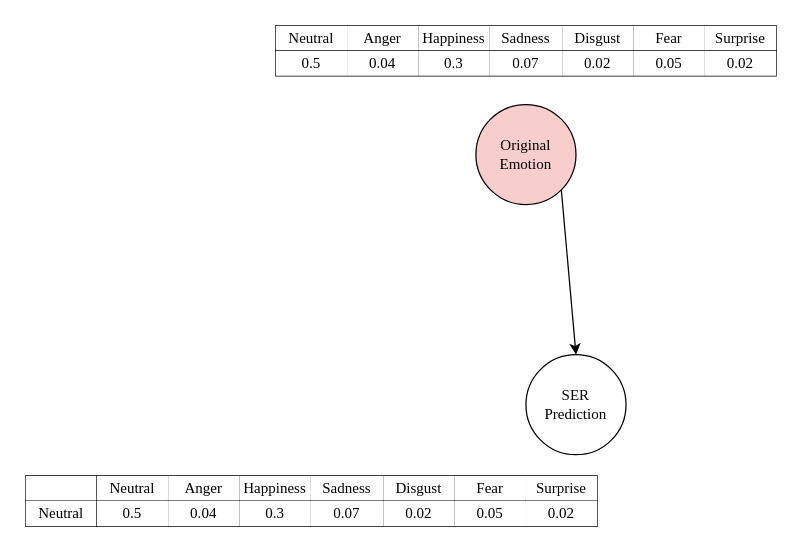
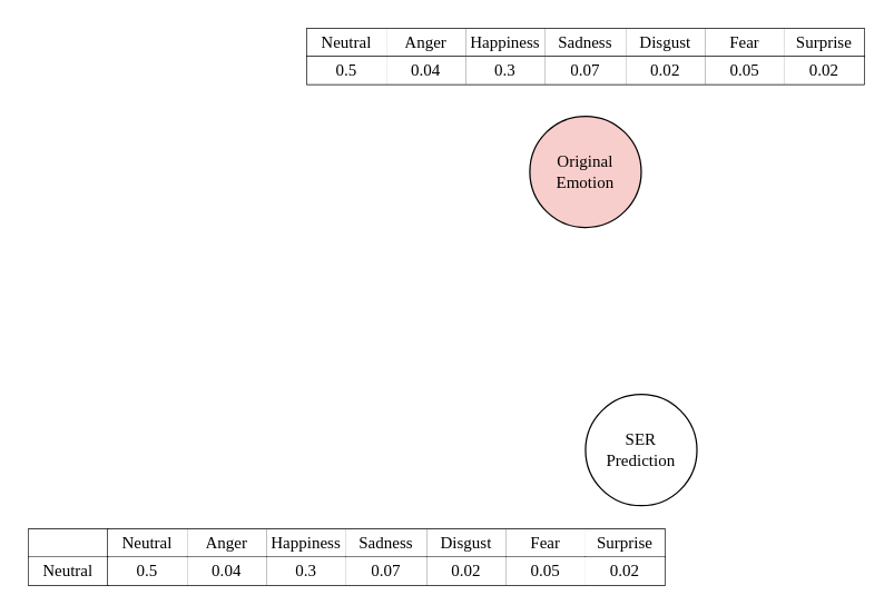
  <mxCell id="0" />
  <mxCell id="1" parent="0" />
  <mxCell id="2" value="&lt;font face=&quot;Times New Roman&quot;&gt;Original&lt;br&gt;Emotion&lt;/font&gt;" style="ellipse;whiteSpace=wrap;html=1;aspect=fixed;fillColor=#f8cecc;" vertex="1" parent="1"><mxGeometry x="380" y="83" width="80" height="80" as="geometry" /></mxCell>
  <mxCell id="3" value="&lt;font face=&quot;Times New Roman&quot;&gt;SER&lt;/font&gt;&lt;div&gt;&lt;font face=&quot;Times New Roman&quot;&gt;Prediction&lt;/font&gt;&lt;/div&gt;" style="ellipse;whiteSpace=wrap;html=1;aspect=fixed;" vertex="1" parent="1"><mxGeometry x="420" y="283" width="80" height="80" as="geometry" /></mxCell>
- <mxCell id="4" value="" style="endArrow=classic;html=1;rounded=0;exitX=1;exitY=1;exitDx=0;exitDy=0;entryX=0.5;entryY=0;entryDx=0;entryDy=0;" edge="1" parent="1" source="2" target="3"><mxGeometry width="50" height="50" relative="1" as="geometry"><mxPoint x="530" y="163" as="sourcePoint" /><mxPoint x="580" y="113" as="targetPoint" /></mxGeometry></mxCell>
  <mxCell id="5" value="" style="shape=table;startSize=0;container=1;collapsible=0;childLayout=tableLayout;fontSize=16;" vertex="1" parent="1"><mxGeometry x="220" y="20" width="400" height="40" as="geometry" /></mxCell>
  <mxCell id="6" value="" style="shape=tableRow;horizontal=0;startSize=0;swimlaneHead=0;swimlaneBody=0;strokeColor=inherit;top=0;left=0;bottom=0;right=0;collapsible=0;dropTarget=0;fillColor=none;points=[[0,0.5],[1,0.5]];portConstraint=eastwest;fontSize=16;" vertex="1" parent="5"><mxGeometry width="400" height="20" as="geometry" /></mxCell>
  <mxCell id="7" value="Neutral" style="shape=partialRectangle;html=1;whiteSpace=wrap;connectable=0;strokeColor=inherit;overflow=hidden;fillColor=default;top=0;left=0;bottom=1;right=0;pointerEvents=1;fontSize=12;fontFamily=Times New Roman;" vertex="1" parent="6"><mxGeometry width="57" height="20" as="geometry"><mxRectangle width="57" height="20" as="alternateBounds" /></mxGeometry></mxCell>
  <mxCell id="8" value="Anger" style="shape=partialRectangle;html=1;whiteSpace=wrap;connectable=0;strokeColor=inherit;overflow=hidden;fillColor=default;top=0;left=0;bottom=1;right=0;pointerEvents=1;fontSize=12;fontFamily=Times New Roman;" vertex="1" parent="6"><mxGeometry x="57" width="57" height="20" as="geometry"><mxRectangle width="57" height="20" as="alternateBounds" /></mxGeometry></mxCell>
  <mxCell id="9" value="Happiness" style="shape=partialRectangle;html=1;whiteSpace=wrap;connectable=0;strokeColor=inherit;overflow=hidden;fillColor=default;top=0;left=0;bottom=1;right=0;pointerEvents=1;fontSize=12;fontFamily=Times New Roman;" vertex="1" parent="6"><mxGeometry x="114" width="57" height="20" as="geometry"><mxRectangle width="57" height="20" as="alternateBounds" /></mxGeometry></mxCell>
  <mxCell id="10" value="Sadness" style="shape=partialRectangle;html=1;whiteSpace=wrap;connectable=0;strokeColor=inherit;overflow=hidden;fillColor=default;top=0;left=0;bottom=1;right=0;pointerEvents=1;fontSize=12;fontFamily=Times New Roman;" vertex="1" parent="6"><mxGeometry x="171" width="58" height="20" as="geometry"><mxRectangle width="58" height="20" as="alternateBounds" /></mxGeometry></mxCell>
  <mxCell id="11" value="Disgust" style="shape=partialRectangle;html=1;whiteSpace=wrap;connectable=0;strokeColor=inherit;overflow=hidden;fillColor=default;top=0;left=0;bottom=1;right=0;pointerEvents=1;fontSize=12;fontFamily=Times New Roman;" vertex="1" parent="6"><mxGeometry x="229" width="57" height="20" as="geometry"><mxRectangle width="57" height="20" as="alternateBounds" /></mxGeometry></mxCell>
  <mxCell id="12" value="Fear" style="shape=partialRectangle;html=1;whiteSpace=wrap;connectable=0;strokeColor=inherit;overflow=hidden;fillColor=default;top=0;left=0;bottom=1;right=0;pointerEvents=1;fontSize=12;fontFamily=Times New Roman;" vertex="1" parent="6"><mxGeometry x="286" width="57" height="20" as="geometry"><mxRectangle width="57" height="20" as="alternateBounds" /></mxGeometry></mxCell>
  <mxCell id="13" value="Surprise" style="shape=partialRectangle;html=1;whiteSpace=wrap;connectable=0;strokeColor=inherit;overflow=hidden;fillColor=default;top=0;left=0;bottom=1;right=0;pointerEvents=1;fontSize=12;fontFamily=Times New Roman;" vertex="1" parent="6"><mxGeometry x="343" width="57" height="20" as="geometry"><mxRectangle width="57" height="20" as="alternateBounds" /></mxGeometry></mxCell>
  <mxCell id="14" value="" style="shape=tableRow;horizontal=0;startSize=0;swimlaneHead=0;swimlaneBody=0;strokeColor=inherit;top=0;left=0;bottom=0;right=0;collapsible=0;dropTarget=0;fillColor=none;points=[[0,0.5],[1,0.5]];portConstraint=eastwest;fontSize=16;" vertex="1" parent="5"><mxGeometry y="20" width="400" height="20" as="geometry" /></mxCell>
  <mxCell id="15" value="0.5" style="shape=partialRectangle;html=1;whiteSpace=wrap;connectable=0;strokeColor=inherit;overflow=hidden;fillColor=default;top=0;left=0;bottom=0;right=0;pointerEvents=1;fontSize=12;fontFamily=Times New Roman;" vertex="1" parent="14"><mxGeometry width="57" height="20" as="geometry"><mxRectangle width="57" height="20" as="alternateBounds" /></mxGeometry></mxCell>
  <mxCell id="16" value="0.04" style="shape=partialRectangle;html=1;whiteSpace=wrap;connectable=0;strokeColor=inherit;overflow=hidden;fillColor=default;top=0;left=0;bottom=0;right=0;pointerEvents=1;fontSize=12;fontFamily=Times New Roman;" vertex="1" parent="14"><mxGeometry x="57" width="57" height="20" as="geometry"><mxRectangle width="57" height="20" as="alternateBounds" /></mxGeometry></mxCell>
  <mxCell id="17" value="0.3" style="shape=partialRectangle;html=1;whiteSpace=wrap;connectable=0;strokeColor=inherit;overflow=hidden;fillColor=default;top=0;left=0;bottom=0;right=0;pointerEvents=1;fontSize=12;fontFamily=Times New Roman;" vertex="1" parent="14"><mxGeometry x="114" width="57" height="20" as="geometry"><mxRectangle width="57" height="20" as="alternateBounds" /></mxGeometry></mxCell>
  <mxCell id="18" value="0.07" style="shape=partialRectangle;html=1;whiteSpace=wrap;connectable=0;strokeColor=inherit;overflow=hidden;fillColor=default;top=0;left=0;bottom=0;right=0;pointerEvents=1;fontSize=12;fontFamily=Times New Roman;" vertex="1" parent="14"><mxGeometry x="171" width="58" height="20" as="geometry"><mxRectangle width="58" height="20" as="alternateBounds" /></mxGeometry></mxCell>
  <mxCell id="19" value="0.02" style="shape=partialRectangle;html=1;whiteSpace=wrap;connectable=0;strokeColor=inherit;overflow=hidden;fillColor=default;top=0;left=0;bottom=0;right=0;pointerEvents=1;fontSize=12;fontFamily=Times New Roman;" vertex="1" parent="14"><mxGeometry x="229" width="57" height="20" as="geometry"><mxRectangle width="57" height="20" as="alternateBounds" /></mxGeometry></mxCell>
  <mxCell id="20" value="0.05" style="shape=partialRectangle;html=1;whiteSpace=wrap;connectable=0;strokeColor=inherit;overflow=hidden;fillColor=default;top=0;left=0;bottom=0;right=0;pointerEvents=1;fontSize=12;fontFamily=Times New Roman;" vertex="1" parent="14"><mxGeometry x="286" width="57" height="20" as="geometry"><mxRectangle width="57" height="20" as="alternateBounds" /></mxGeometry></mxCell>
  <mxCell id="21" value="0.02" style="shape=partialRectangle;html=1;whiteSpace=wrap;connectable=0;strokeColor=inherit;overflow=hidden;fillColor=default;top=0;left=0;bottom=0;right=0;pointerEvents=1;fontSize=12;fontFamily=Times New Roman;" vertex="1" parent="14"><mxGeometry x="343" width="57" height="20" as="geometry"><mxRectangle width="57" height="20" as="alternateBounds" /></mxGeometry></mxCell>
  <mxCell id="22" value="" style="shape=table;startSize=0;container=1;collapsible=0;childLayout=tableLayout;fontSize=16;" vertex="1" parent="1"><mxGeometry x="20" y="380" width="457" height="40" as="geometry" /></mxCell>
  <mxCell id="23" value="" style="shape=tableRow;horizontal=0;startSize=0;swimlaneHead=0;swimlaneBody=0;strokeColor=inherit;top=0;left=0;bottom=0;right=0;collapsible=0;dropTarget=0;fillColor=none;points=[[0,0.5],[1,0.5]];portConstraint=eastwest;fontSize=16;" vertex="1" parent="22"><mxGeometry width="457" height="20" as="geometry" /></mxCell>
  <mxCell id="24" style="shape=partialRectangle;html=1;whiteSpace=wrap;connectable=0;strokeColor=inherit;overflow=hidden;fillColor=default;top=0;left=0;bottom=1;right=1;pointerEvents=1;fontSize=12;fontFamily=Times New Roman;" vertex="1" parent="23"><mxGeometry width="57" height="20" as="geometry"><mxRectangle width="57" height="20" as="alternateBounds" /></mxGeometry></mxCell>
  <mxCell id="25" value="Neutral" style="shape=partialRectangle;html=1;whiteSpace=wrap;connectable=0;strokeColor=inherit;overflow=hidden;fillColor=default;top=0;left=0;bottom=1;right=0;pointerEvents=1;fontSize=12;fontFamily=Times New Roman;" vertex="1" parent="23"><mxGeometry x="57" width="57" height="20" as="geometry"><mxRectangle width="57" height="20" as="alternateBounds" /></mxGeometry></mxCell>
  <mxCell id="26" value="Anger" style="shape=partialRectangle;html=1;whiteSpace=wrap;connectable=0;strokeColor=inherit;overflow=hidden;fillColor=default;top=0;left=0;bottom=1;right=0;pointerEvents=1;fontSize=12;fontFamily=Times New Roman;" vertex="1" parent="23"><mxGeometry x="114" width="57" height="20" as="geometry"><mxRectangle width="57" height="20" as="alternateBounds" /></mxGeometry></mxCell>
  <mxCell id="27" value="Happiness" style="shape=partialRectangle;html=1;whiteSpace=wrap;connectable=0;strokeColor=inherit;overflow=hidden;fillColor=default;top=0;left=0;bottom=1;right=0;pointerEvents=1;fontSize=12;fontFamily=Times New Roman;" vertex="1" parent="23"><mxGeometry x="171" width="57" height="20" as="geometry"><mxRectangle width="57" height="20" as="alternateBounds" /></mxGeometry></mxCell>
  <mxCell id="28" value="Sadness" style="shape=partialRectangle;html=1;whiteSpace=wrap;connectable=0;strokeColor=inherit;overflow=hidden;fillColor=default;top=0;left=0;bottom=1;right=0;pointerEvents=1;fontSize=12;fontFamily=Times New Roman;" vertex="1" parent="23"><mxGeometry x="228" width="58" height="20" as="geometry"><mxRectangle width="58" height="20" as="alternateBounds" /></mxGeometry></mxCell>
  <mxCell id="29" value="Disgust" style="shape=partialRectangle;html=1;whiteSpace=wrap;connectable=0;strokeColor=inherit;overflow=hidden;fillColor=default;top=0;left=0;bottom=1;right=0;pointerEvents=1;fontSize=12;fontFamily=Times New Roman;" vertex="1" parent="23"><mxGeometry x="286" width="57" height="20" as="geometry"><mxRectangle width="57" height="20" as="alternateBounds" /></mxGeometry></mxCell>
  <mxCell id="30" value="Fear" style="shape=partialRectangle;html=1;whiteSpace=wrap;connectable=0;strokeColor=inherit;overflow=hidden;fillColor=default;top=0;left=0;bottom=1;right=0;pointerEvents=1;fontSize=12;fontFamily=Times New Roman;" vertex="1" parent="23"><mxGeometry x="343" width="57" height="20" as="geometry"><mxRectangle width="57" height="20" as="alternateBounds" /></mxGeometry></mxCell>
  <mxCell id="31" value="Surprise" style="shape=partialRectangle;html=1;whiteSpace=wrap;connectable=0;strokeColor=inherit;overflow=hidden;fillColor=default;top=0;left=0;bottom=1;right=0;pointerEvents=1;fontSize=12;fontFamily=Times New Roman;" vertex="1" parent="23"><mxGeometry x="400" width="57" height="20" as="geometry"><mxRectangle width="57" height="20" as="alternateBounds" /></mxGeometry></mxCell>
  <mxCell id="32" value="" style="shape=tableRow;horizontal=0;startSize=0;swimlaneHead=0;swimlaneBody=0;strokeColor=inherit;top=0;left=0;bottom=0;right=0;collapsible=0;dropTarget=0;fillColor=none;points=[[0,0.5],[1,0.5]];portConstraint=eastwest;fontSize=16;" vertex="1" parent="22"><mxGeometry y="20" width="457" height="20" as="geometry" /></mxCell>
  <mxCell id="33" value="Neutral" style="shape=partialRectangle;html=1;whiteSpace=wrap;connectable=0;strokeColor=inherit;overflow=hidden;fillColor=default;top=0;left=0;bottom=0;right=1;pointerEvents=1;fontSize=12;fontFamily=Times New Roman;" vertex="1" parent="32"><mxGeometry width="57" height="20" as="geometry"><mxRectangle width="57" height="20" as="alternateBounds" /></mxGeometry></mxCell>
  <mxCell id="34" value="0.5" style="shape=partialRectangle;html=1;whiteSpace=wrap;connectable=0;strokeColor=inherit;overflow=hidden;fillColor=default;top=0;left=0;bottom=0;right=0;pointerEvents=1;fontSize=12;fontFamily=Times New Roman;" vertex="1" parent="32"><mxGeometry x="57" width="57" height="20" as="geometry"><mxRectangle width="57" height="20" as="alternateBounds" /></mxGeometry></mxCell>
  <mxCell id="35" value="0.04" style="shape=partialRectangle;html=1;whiteSpace=wrap;connectable=0;strokeColor=inherit;overflow=hidden;fillColor=default;top=0;left=0;bottom=0;right=0;pointerEvents=1;fontSize=12;fontFamily=Times New Roman;" vertex="1" parent="32"><mxGeometry x="114" width="57" height="20" as="geometry"><mxRectangle width="57" height="20" as="alternateBounds" /></mxGeometry></mxCell>
  <mxCell id="36" value="0.3" style="shape=partialRectangle;html=1;whiteSpace=wrap;connectable=0;strokeColor=inherit;overflow=hidden;fillColor=default;top=0;left=0;bottom=0;right=0;pointerEvents=1;fontSize=12;fontFamily=Times New Roman;" vertex="1" parent="32"><mxGeometry x="171" width="57" height="20" as="geometry"><mxRectangle width="57" height="20" as="alternateBounds" /></mxGeometry></mxCell>
  <mxCell id="37" value="0.07" style="shape=partialRectangle;html=1;whiteSpace=wrap;connectable=0;strokeColor=inherit;overflow=hidden;fillColor=default;top=0;left=0;bottom=0;right=0;pointerEvents=1;fontSize=12;fontFamily=Times New Roman;" vertex="1" parent="32"><mxGeometry x="228" width="58" height="20" as="geometry"><mxRectangle width="58" height="20" as="alternateBounds" /></mxGeometry></mxCell>
  <mxCell id="38" value="0.02" style="shape=partialRectangle;html=1;whiteSpace=wrap;connectable=0;strokeColor=inherit;overflow=hidden;fillColor=default;top=0;left=0;bottom=0;right=0;pointerEvents=1;fontSize=12;fontFamily=Times New Roman;" vertex="1" parent="32"><mxGeometry x="286" width="57" height="20" as="geometry"><mxRectangle width="57" height="20" as="alternateBounds" /></mxGeometry></mxCell>
  <mxCell id="39" value="0.05" style="shape=partialRectangle;html=1;whiteSpace=wrap;connectable=0;strokeColor=inherit;overflow=hidden;fillColor=default;top=0;left=0;bottom=0;right=0;pointerEvents=1;fontSize=12;fontFamily=Times New Roman;" vertex="1" parent="32"><mxGeometry x="343" width="57" height="20" as="geometry"><mxRectangle width="57" height="20" as="alternateBounds" /></mxGeometry></mxCell>
  <mxCell id="40" value="0.02" style="shape=partialRectangle;html=1;whiteSpace=wrap;connectable=0;strokeColor=inherit;overflow=hidden;fillColor=default;top=0;left=0;bottom=0;right=0;pointerEvents=1;fontSize=12;fontFamily=Times New Roman;" vertex="1" parent="32"><mxGeometry x="400" width="57" height="20" as="geometry"><mxRectangle width="57" height="20" as="alternateBounds" /></mxGeometry></mxCell>
